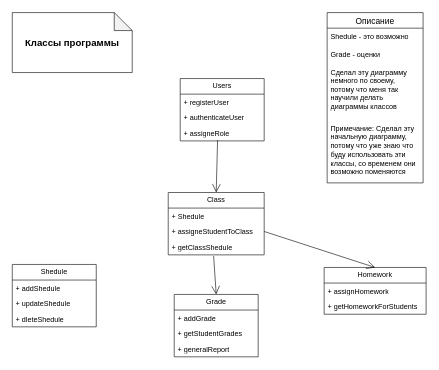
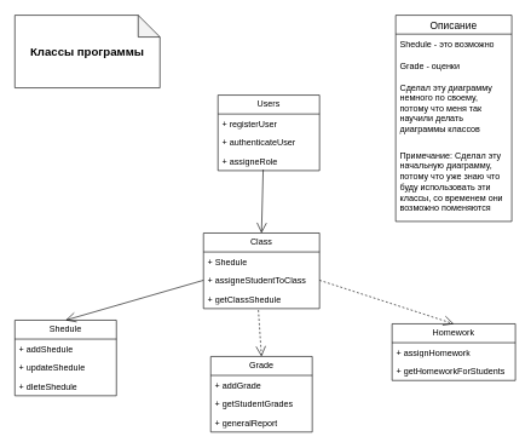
  <mxCell id="0" />
  <mxCell id="1" parent="0" />
  <mxCell id="2" value="Классы программы" style="shape=note;whiteSpace=wrap;html=1;backgroundOutline=1;darkOpacity=0.05;fontSize=16;fontStyle=1" parent="1" vertex="1"><mxGeometry x="20" y="20" width="200" height="100" as="geometry" /></mxCell>
  <mxCell id="3" value="Users" style="swimlane;fontStyle=0;childLayout=stackLayout;horizontal=1;startSize=26;fillColor=none;horizontalStack=0;resizeParent=1;resizeParentMax=0;resizeLast=0;collapsible=1;marginBottom=0;whiteSpace=wrap;html=1;" vertex="1" parent="1"><mxGeometry x="300" y="130" width="140" height="104" as="geometry"><mxRectangle x="350" y="190" width="70" height="30" as="alternateBounds" /></mxGeometry></mxCell>
  <mxCell id="4" value="+ registerUser" style="text;strokeColor=none;fillColor=none;align=left;verticalAlign=top;spacingLeft=4;spacingRight=4;overflow=hidden;rotatable=0;points=[[0,0.5],[1,0.5]];portConstraint=eastwest;whiteSpace=wrap;html=1;" vertex="1" parent="3"><mxGeometry y="26" width="140" height="26" as="geometry" /></mxCell>
  <mxCell id="5" value="+ authenticateUser" style="text;strokeColor=none;fillColor=none;align=left;verticalAlign=top;spacingLeft=4;spacingRight=4;overflow=hidden;rotatable=0;points=[[0,0.5],[1,0.5]];portConstraint=eastwest;whiteSpace=wrap;html=1;" vertex="1" parent="3"><mxGeometry y="52" width="140" height="26" as="geometry" /></mxCell>
  <mxCell id="6" value="+ assigneRole" style="text;strokeColor=none;fillColor=none;align=left;verticalAlign=top;spacingLeft=4;spacingRight=4;overflow=hidden;rotatable=0;points=[[0,0.5],[1,0.5]];portConstraint=eastwest;whiteSpace=wrap;html=1;" vertex="1" parent="3"><mxGeometry y="78" width="140" height="26" as="geometry" /></mxCell>
  <mxCell id="7" value="Class" style="swimlane;fontStyle=0;childLayout=stackLayout;horizontal=1;startSize=26;fillColor=none;horizontalStack=0;resizeParent=1;resizeParentMax=0;resizeLast=0;collapsible=1;marginBottom=0;whiteSpace=wrap;html=1;" vertex="1" parent="1"><mxGeometry x="280" y="320" width="160" height="104" as="geometry" /></mxCell>
  <mxCell id="8" value="+ Shedule" style="text;strokeColor=none;fillColor=none;align=left;verticalAlign=top;spacingLeft=4;spacingRight=4;overflow=hidden;rotatable=0;points=[[0,0.5],[1,0.5]];portConstraint=eastwest;whiteSpace=wrap;html=1;" vertex="1" parent="7"><mxGeometry y="26" width="160" height="26" as="geometry" /></mxCell>
  <mxCell id="9" value="+ assigneStudentToClass" style="text;strokeColor=none;fillColor=none;align=left;verticalAlign=top;spacingLeft=4;spacingRight=4;overflow=hidden;rotatable=0;points=[[0,0.5],[1,0.5]];portConstraint=eastwest;whiteSpace=wrap;html=1;" vertex="1" parent="7"><mxGeometry y="52" width="160" height="26" as="geometry" /></mxCell>
  <mxCell id="10" value="+ getClassShedule" style="text;strokeColor=none;fillColor=none;align=left;verticalAlign=top;spacingLeft=4;spacingRight=4;overflow=hidden;rotatable=0;points=[[0,0.5],[1,0.5]];portConstraint=eastwest;whiteSpace=wrap;html=1;" vertex="1" parent="7"><mxGeometry y="78" width="160" height="26" as="geometry" /></mxCell>
  <mxCell id="11" value="Shedule" style="swimlane;fontStyle=0;childLayout=stackLayout;horizontal=1;startSize=26;fillColor=none;horizontalStack=0;resizeParent=1;resizeParentMax=0;resizeLast=0;collapsible=1;marginBottom=0;whiteSpace=wrap;html=1;" vertex="1" parent="1"><mxGeometry x="20" y="440" width="140" height="104" as="geometry" /></mxCell>
  <mxCell id="12" value="+ addShedule" style="text;strokeColor=none;fillColor=none;align=left;verticalAlign=top;spacingLeft=4;spacingRight=4;overflow=hidden;rotatable=0;points=[[0,0.5],[1,0.5]];portConstraint=eastwest;whiteSpace=wrap;html=1;" vertex="1" parent="11"><mxGeometry y="26" width="140" height="26" as="geometry" /></mxCell>
  <mxCell id="13" value="+ updateShedule" style="text;strokeColor=none;fillColor=none;align=left;verticalAlign=top;spacingLeft=4;spacingRight=4;overflow=hidden;rotatable=0;points=[[0,0.5],[1,0.5]];portConstraint=eastwest;whiteSpace=wrap;html=1;" vertex="1" parent="11"><mxGeometry y="52" width="140" height="26" as="geometry" /></mxCell>
  <mxCell id="14" value="+ dleteShedule" style="text;strokeColor=none;fillColor=none;align=left;verticalAlign=top;spacingLeft=4;spacingRight=4;overflow=hidden;rotatable=0;points=[[0,0.5],[1,0.5]];portConstraint=eastwest;whiteSpace=wrap;html=1;" vertex="1" parent="11"><mxGeometry y="78" width="140" height="26" as="geometry" /></mxCell>
  <mxCell id="15" value="Grade" style="swimlane;fontStyle=0;childLayout=stackLayout;horizontal=1;startSize=26;fillColor=none;horizontalStack=0;resizeParent=1;resizeParentMax=0;resizeLast=0;collapsible=1;marginBottom=0;whiteSpace=wrap;html=1;" vertex="1" parent="1"><mxGeometry x="290" y="490" width="140" height="104" as="geometry" /></mxCell>
  <mxCell id="16" value="+ addGrade" style="text;strokeColor=none;fillColor=none;align=left;verticalAlign=top;spacingLeft=4;spacingRight=4;overflow=hidden;rotatable=0;points=[[0,0.5],[1,0.5]];portConstraint=eastwest;whiteSpace=wrap;html=1;" vertex="1" parent="15"><mxGeometry y="26" width="140" height="26" as="geometry" /></mxCell>
  <mxCell id="17" value="+ getStudentGrades" style="text;strokeColor=none;fillColor=none;align=left;verticalAlign=top;spacingLeft=4;spacingRight=4;overflow=hidden;rotatable=0;points=[[0,0.5],[1,0.5]];portConstraint=eastwest;whiteSpace=wrap;html=1;" vertex="1" parent="15"><mxGeometry y="52" width="140" height="26" as="geometry" /></mxCell>
  <mxCell id="18" value="+ generalReport" style="text;strokeColor=none;fillColor=none;align=left;verticalAlign=top;spacingLeft=4;spacingRight=4;overflow=hidden;rotatable=0;points=[[0,0.5],[1,0.5]];portConstraint=eastwest;whiteSpace=wrap;html=1;" vertex="1" parent="15"><mxGeometry y="78" width="140" height="26" as="geometry" /></mxCell>
  <mxCell id="19" value="Homework" style="swimlane;fontStyle=0;childLayout=stackLayout;horizontal=1;startSize=26;fillColor=none;horizontalStack=0;resizeParent=1;resizeParentMax=0;resizeLast=0;collapsible=1;marginBottom=0;whiteSpace=wrap;html=1;" vertex="1" parent="1"><mxGeometry x="540" y="445" width="170" height="78" as="geometry" /></mxCell>
  <mxCell id="20" value="+ assignHomework" style="text;strokeColor=none;fillColor=none;align=left;verticalAlign=top;spacingLeft=4;spacingRight=4;overflow=hidden;rotatable=0;points=[[0,0.5],[1,0.5]];portConstraint=eastwest;whiteSpace=wrap;html=1;" vertex="1" parent="19"><mxGeometry y="26" width="170" height="26" as="geometry" /></mxCell>
  <mxCell id="21" value="+ getHomeworkForStudents" style="text;strokeColor=none;fillColor=none;align=left;verticalAlign=top;spacingLeft=4;spacingRight=4;overflow=hidden;rotatable=0;points=[[0,0.5],[1,0.5]];portConstraint=eastwest;whiteSpace=wrap;html=1;" vertex="1" parent="19"><mxGeometry y="52" width="170" height="26" as="geometry" /></mxCell>
  <mxCell id="22" value="" style="endArrow=open;endFill=1;endSize=12;html=1;rounded=0;exitX=0.445;exitY=0.949;exitDx=0;exitDy=0;exitPerimeter=0;entryX=0.5;entryY=0;entryDx=0;entryDy=0;" edge="1" parent="1" source="6" target="7"><mxGeometry width="160" relative="1" as="geometry"><mxPoint x="130" y="250" as="sourcePoint" /><mxPoint x="290" y="250" as="targetPoint" /></mxGeometry></mxCell>
- <mxCell id="24" value="" style="endArrow=open;endFill=1;endSize=12;html=1;rounded=0;exitX=1;exitY=0.5;exitDx=0;exitDy=0;entryX=0.5;entryY=0;entryDx=0;entryDy=0;" edge="1" parent="1" source="9" target="19"><mxGeometry width="160" relative="1" as="geometry"><mxPoint x="180" y="620" as="sourcePoint" /><mxPoint x="340" y="620" as="targetPoint" /></mxGeometry></mxCell>
- <mxCell id="25" value="" style="endArrow=open;endFill=1;endSize=12;html=1;rounded=0;entryX=0.5;entryY=0;entryDx=0;entryDy=0;exitX=0.473;exitY=1.077;exitDx=0;exitDy=0;exitPerimeter=0;" edge="1" parent="1" source="10" target="15"><mxGeometry width="160" relative="1" as="geometry"><mxPoint x="390" y="450" as="sourcePoint" /><mxPoint x="340" y="620" as="targetPoint" /></mxGeometry></mxCell>
+ <mxCell id="23" value="" style="endArrow=open;endFill=1;endSize=12;html=1;rounded=0;exitX=0;exitY=0.5;exitDx=0;exitDy=0;entryX=0.5;entryY=0;entryDx=0;entryDy=0;" edge="1" parent="1" source="9" target="11"><mxGeometry width="160" relative="1" as="geometry"><mxPoint x="180" y="620" as="sourcePoint" /><mxPoint x="340" y="620" as="targetPoint" /></mxGeometry></mxCell>
+ <mxCell id="24" value="" style="endArrow=open;endFill=1;endSize=12;html=1;rounded=0;exitX=1;exitY=0.5;exitDx=0;exitDy=0;entryX=0.5;entryY=0;entryDx=0;entryDy=0;dashed=1;" edge="1" parent="1" source="9" target="19"><mxGeometry width="160" relative="1" as="geometry"><mxPoint x="180" y="620" as="sourcePoint" /><mxPoint x="340" y="620" as="targetPoint" /></mxGeometry></mxCell>
+ <mxCell id="25" value="" style="endArrow=open;endFill=1;endSize=12;html=1;rounded=0;entryX=0.5;entryY=0;entryDx=0;entryDy=0;exitX=0.473;exitY=1.077;exitDx=0;exitDy=0;exitPerimeter=0;dashed=1;" edge="1" parent="1" source="10" target="15"><mxGeometry width="160" relative="1" as="geometry"><mxPoint x="390" y="450" as="sourcePoint" /><mxPoint x="340" y="620" as="targetPoint" /></mxGeometry></mxCell>
  <mxCell id="26" value="Описание" style="swimlane;fontStyle=0;childLayout=stackLayout;horizontal=1;startSize=26;horizontalStack=0;resizeParent=1;resizeParentMax=0;resizeLast=0;collapsible=1;marginBottom=0;align=center;fontSize=14;" vertex="1" parent="1"><mxGeometry x="545" y="20" width="160" height="284" as="geometry" /></mxCell>
  <mxCell id="27" value="Shedule - это возможно" style="text;strokeColor=none;fillColor=none;spacingLeft=4;spacingRight=4;overflow=hidden;rotatable=0;points=[[0,0.5],[1,0.5]];portConstraint=eastwest;fontSize=12;whiteSpace=wrap;html=1;" vertex="1" parent="26"><mxGeometry y="26" width="160" height="30" as="geometry" /></mxCell>
  <mxCell id="28" value="Grade - оценки" style="text;strokeColor=none;fillColor=none;spacingLeft=4;spacingRight=4;overflow=hidden;rotatable=0;points=[[0,0.5],[1,0.5]];portConstraint=eastwest;fontSize=12;whiteSpace=wrap;html=1;" vertex="1" parent="26"><mxGeometry y="56" width="160" height="30" as="geometry" /></mxCell>
  <mxCell id="29" value="Сделал эту диаграмму немного по своему, потому что меня так научили делать диаграммы классов" style="text;strokeColor=none;fillColor=none;spacingLeft=4;spacingRight=4;overflow=hidden;rotatable=0;points=[[0,0.5],[1,0.5]];portConstraint=eastwest;fontSize=12;whiteSpace=wrap;html=1;" vertex="1" parent="26"><mxGeometry y="86" width="160" height="94" as="geometry" /></mxCell>
  <mxCell id="30" value="Примечание: Сделал эту начальную диаграмму, потому что уже знаю что буду использовать эти классы, со временем они возможно поменяются" style="text;strokeColor=none;fillColor=none;spacingLeft=4;spacingRight=4;overflow=hidden;rotatable=0;points=[[0,0.5],[1,0.5]];portConstraint=eastwest;fontSize=12;whiteSpace=wrap;html=1;" vertex="1" parent="26"><mxGeometry y="180" width="160" height="104" as="geometry" /></mxCell>
